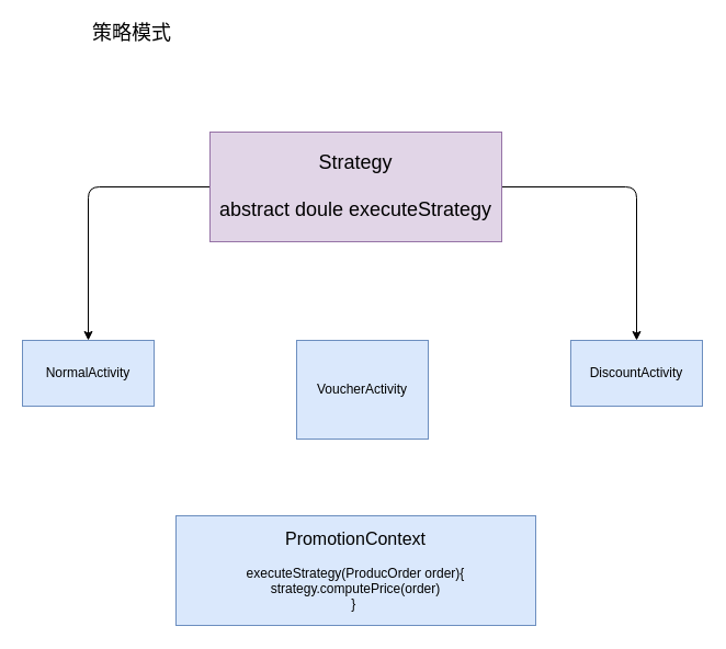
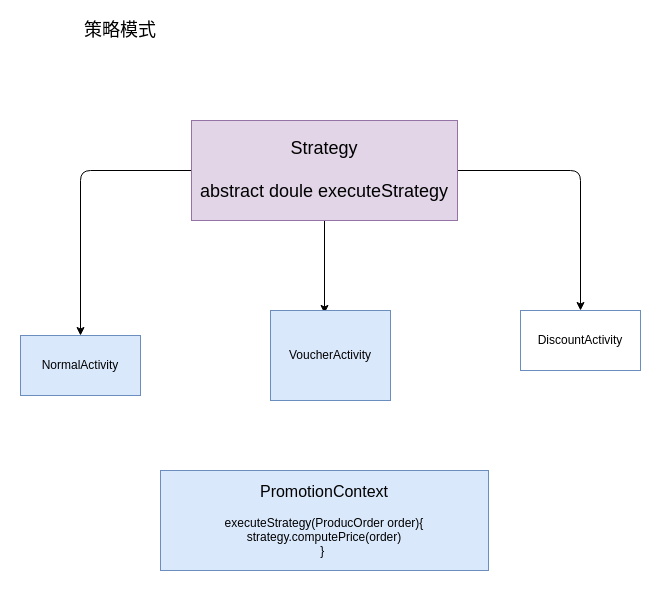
  <mxCell id="0" />
  <mxCell id="1" parent="0" />
  <mxCell id="2" value="&lt;font style=&quot;font-size: 18px&quot;&gt;策略模式&lt;/font&gt;" style="text;html=1;strokeColor=none;fillColor=none;align=center;verticalAlign=middle;whiteSpace=wrap;rounded=0;" vertex="1" parent="1"><mxGeometry x="30" y="20" width="180" height="20" as="geometry" /></mxCell>
  <mxCell id="3" style="edgeStyle=orthogonalEdgeStyle;orthogonalLoop=1;jettySize=auto;html=1;entryX=0.5;entryY=0;entryDx=0;entryDy=0;rounded=1;" edge="1" parent="1" source="6" target="7"><mxGeometry relative="1" as="geometry" /></mxCell>
+ <mxCell id="4" style="edgeStyle=orthogonalEdgeStyle;rounded=1;orthogonalLoop=1;jettySize=auto;html=1;exitX=0.5;exitY=1;exitDx=0;exitDy=0;entryX=0.45;entryY=0.033;entryDx=0;entryDy=0;entryPerimeter=0;" edge="1" parent="1" source="6" target="8"><mxGeometry relative="1" as="geometry" /></mxCell>
  <mxCell id="5" style="edgeStyle=orthogonalEdgeStyle;rounded=1;orthogonalLoop=1;jettySize=auto;html=1;exitX=1;exitY=0.5;exitDx=0;exitDy=0;" edge="1" parent="1" source="6" target="9"><mxGeometry relative="1" as="geometry" /></mxCell>
  <mxCell id="6" value="&lt;font style=&quot;font-size: 18px&quot;&gt;Strategy&lt;br&gt;&lt;br&gt;abstract doule executeStrategy&lt;br&gt;&lt;/font&gt;" style="rounded=0;whiteSpace=wrap;html=1;fillColor=#e1d5e7;strokeColor=#9673a6;" vertex="1" parent="1"><mxGeometry x="191" y="120" width="266" height="100" as="geometry" /></mxCell>
- <mxCell id="7" value="NormalActivity" style="rounded=0;whiteSpace=wrap;html=1;fillColor=#dae8fc;strokeColor=#6c8ebf;" vertex="1" parent="1"><mxGeometry x="20" y="310" width="120" height="60" as="geometry" /></mxCell>
+ <mxCell id="7" value="NormalActivity" style="rounded=0;whiteSpace=wrap;html=1;fillColor=#dae8fc;strokeColor=#6c8ebf;" vertex="1" parent="1"><mxGeometry x="20" y="335" width="120" height="60" as="geometry" /></mxCell>
  <mxCell id="8" value="VoucherActivity" style="rounded=0;whiteSpace=wrap;html=1;fillColor=#dae8fc;strokeColor=#6c8ebf;" vertex="1" parent="1"><mxGeometry x="270" y="310" width="120" height="90" as="geometry" /></mxCell>
- <mxCell id="9" value="DiscountActivity" style="rounded=0;whiteSpace=wrap;html=1;fillColor=#dae8fc;strokeColor=#6c8ebf;" vertex="1" parent="1"><mxGeometry x="520" y="310" width="120" height="60" as="geometry" /></mxCell>
+ <mxCell id="9" value="DiscountActivity" style="rounded=0;whiteSpace=wrap;html=1;fillColor=#ffffff;strokeColor=#6c8ebf;" vertex="1" parent="1"><mxGeometry x="520" y="310" width="120" height="60" as="geometry" /></mxCell>
  <mxCell id="10" value="&lt;font style=&quot;font-size: 16px&quot;&gt;PromotionContext&lt;br&gt;&lt;/font&gt;&lt;br&gt;executeStrategy(ProducOrder order){&lt;br&gt;strategy.computePrice(order)&lt;br&gt;}&amp;nbsp;" style="rounded=0;whiteSpace=wrap;html=1;fillColor=#dae8fc;strokeColor=#6c8ebf;" vertex="1" parent="1"><mxGeometry x="160" y="470" width="328" height="100" as="geometry" /></mxCell>
